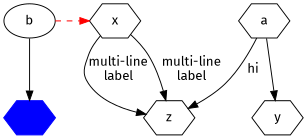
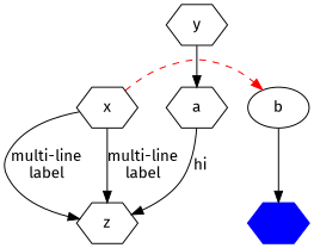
  digraph {
    fontname="Fira Sans"
    node [fontname="Fira Sans" shape=hexagon]
    edge [fontname="Fira Sans"]
    b [shape=ellipse]
    x
    n3 [color=blue fontcolor=red fontsize=340282366920938463463374607431768211457 label="hello\nworld" style=filled]
    z
    a
    y
    subgraph sub_1 {
      rank=same
      b
      x
    }
-   b -> x [color=red style=dashed]
+   x -> b [color=red style=dashed]
    b -> n3
    x -> z [label="multi-line\nlabel"]
    x -> z [label="multi-line\nlabel"]
    a -> z [label=hi weight=1]
-   a -> y
+   y -> a
  }
